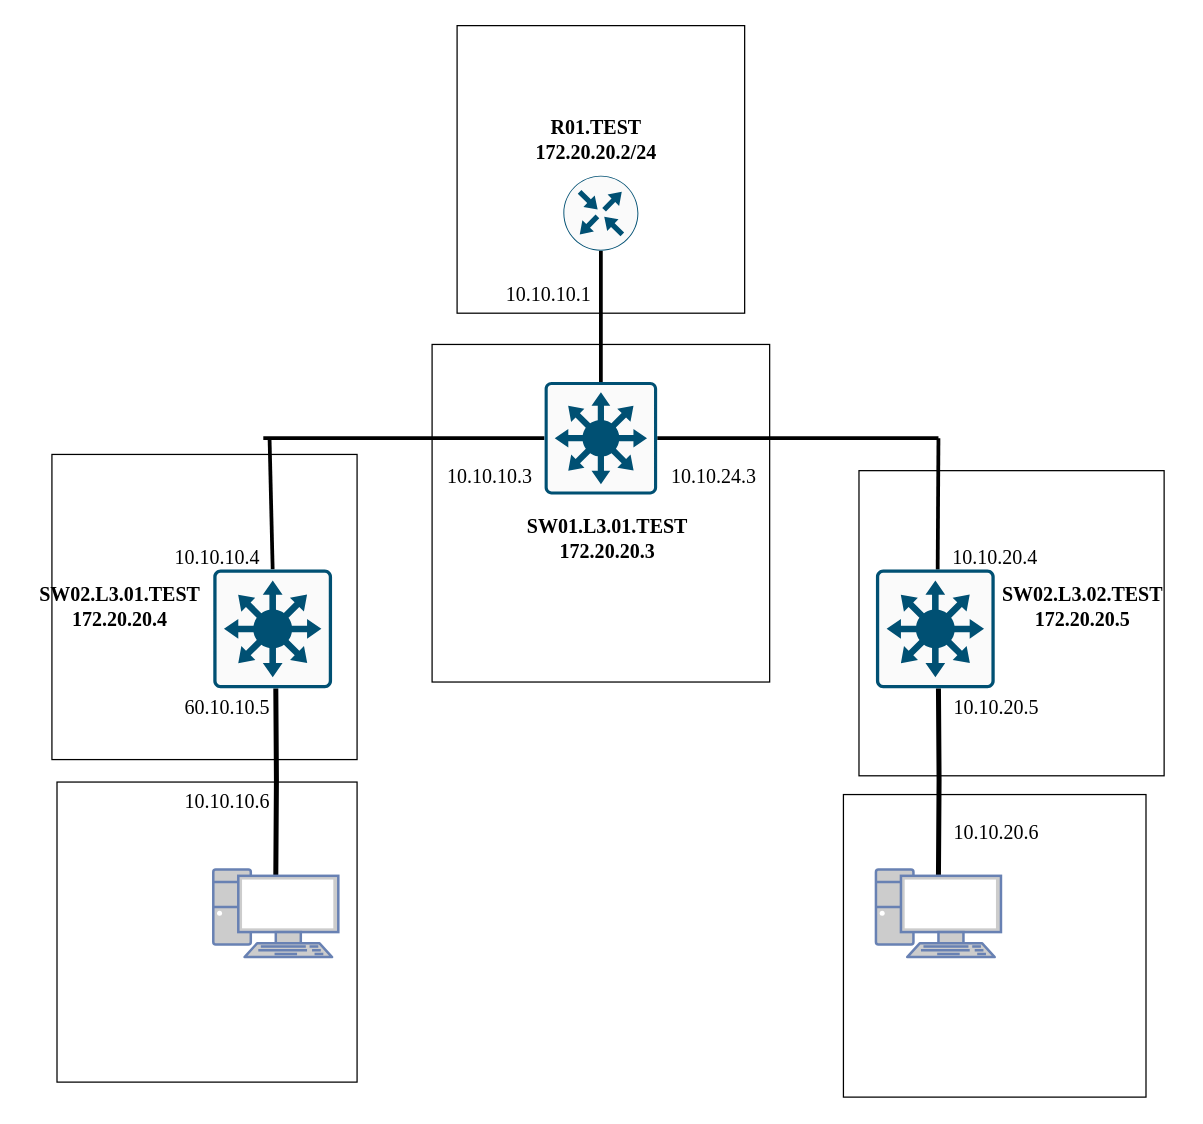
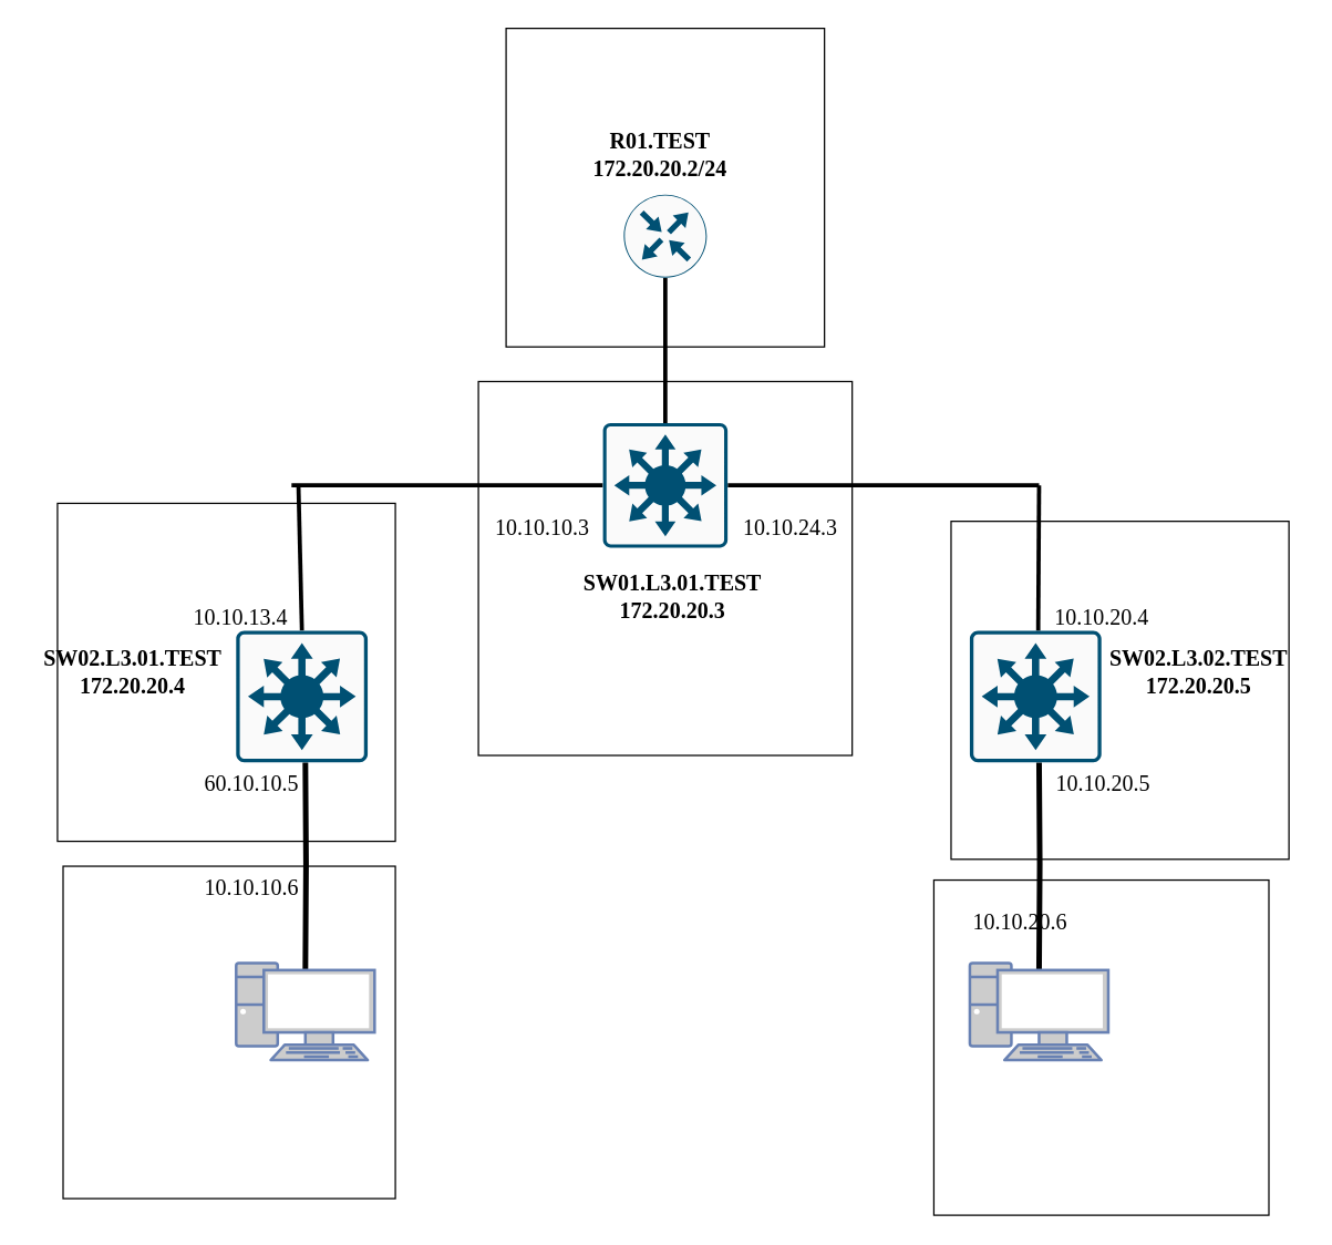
  <mxCell id="0" />
  <mxCell id="1" parent="0" />
  <mxCell id="2" value="" style="whiteSpace=wrap;html=1;aspect=fixed;fontSize=16;" vertex="1" parent="1"><mxGeometry x="45" y="625" width="240" height="240" as="geometry" /></mxCell>
  <mxCell id="3" value="" style="whiteSpace=wrap;html=1;aspect=fixed;fontSize=16;" vertex="1" parent="1"><mxGeometry x="40.94" y="362.97" width="244.06" height="244.06" as="geometry" /></mxCell>
  <mxCell id="4" value="" style="whiteSpace=wrap;html=1;aspect=fixed;fontSize=16;" vertex="1" parent="1"><mxGeometry x="674" y="635" width="242" height="242" as="geometry" /></mxCell>
  <mxCell id="5" value="" style="whiteSpace=wrap;html=1;aspect=fixed;fontSize=16;" vertex="1" parent="1"><mxGeometry x="686.44" y="375.94" width="244.06" height="244.06" as="geometry" /></mxCell>
  <mxCell id="6" value="" style="whiteSpace=wrap;html=1;aspect=fixed;fontSize=12;" parent="1" vertex="1"><mxGeometry x="345" y="275" width="270" height="270" as="geometry" /></mxCell>
  <mxCell id="7" value="" style="whiteSpace=wrap;html=1;aspect=fixed;" parent="1" vertex="1"><mxGeometry x="365" y="20" width="230" height="230" as="geometry" /></mxCell>
  <mxCell id="8" style="edgeStyle=orthogonalEdgeStyle;rounded=0;orthogonalLoop=1;jettySize=auto;html=1;entryX=0.5;entryY=0.07;entryDx=0;entryDy=0;entryPerimeter=0;strokeWidth=4;endArrow=none;endFill=0;" parent="1" target="10" edge="1"><mxGeometry relative="1" as="geometry"><mxPoint x="220" y="550" as="sourcePoint" /></mxGeometry></mxCell>
  <mxCell id="9" style="edgeStyle=orthogonalEdgeStyle;rounded=0;orthogonalLoop=1;jettySize=auto;html=1;entryX=0.5;entryY=0.07;entryDx=0;entryDy=0;entryPerimeter=0;strokeWidth=4;endArrow=none;endFill=0;" parent="1" target="11" edge="1"><mxGeometry relative="1" as="geometry"><mxPoint x="750" y="550" as="sourcePoint" /></mxGeometry></mxCell>
  <mxCell id="10" value="" style="fontColor=#0066CC;verticalAlign=top;verticalLabelPosition=bottom;labelPosition=center;align=center;html=1;outlineConnect=0;fillColor=#CCCCCC;strokeColor=#6881B3;gradientColor=none;gradientDirection=north;strokeWidth=2;shape=mxgraph.networks.pc;" parent="1" vertex="1"><mxGeometry x="170" y="695" width="100" height="70" as="geometry" /></mxCell>
  <mxCell id="11" value="" style="fontColor=#0066CC;verticalAlign=top;verticalLabelPosition=bottom;labelPosition=center;align=center;html=1;outlineConnect=0;fillColor=#CCCCCC;strokeColor=#6881B3;gradientColor=none;gradientDirection=north;strokeWidth=2;shape=mxgraph.networks.pc;" parent="1" vertex="1"><mxGeometry x="700" y="695" width="100" height="70" as="geometry" /></mxCell>
  <mxCell id="12" value="&lt;font face=&quot;Times New Roman&quot; style=&quot;&quot;&gt;&lt;b style=&quot;font-size: 16px;&quot;&gt;&lt;font style=&quot;font-size: 16px;&quot;&gt;R01.TEST&lt;br&gt;172.20.20.2/24&lt;/font&gt;&lt;br&gt;&lt;/b&gt;&lt;/font&gt;" style="text;html=1;align=center;verticalAlign=middle;resizable=0;points=[];autosize=1;strokeColor=none;fillColor=none;" parent="1" vertex="1"><mxGeometry x="416" y="81" width="120" height="60" as="geometry" /></mxCell>
  <mxCell id="13" value="&lt;b&gt;SW01.L3.01.TEST&lt;br&gt;172.20.20.3&lt;br&gt;&lt;/b&gt;" style="text;html=1;align=center;verticalAlign=middle;resizable=0;points=[];autosize=1;strokeColor=none;fillColor=none;fontSize=16;fontFamily=Times New Roman;" parent="1" vertex="1"><mxGeometry x="410" y="405" width="150" height="50" as="geometry" /></mxCell>
  <mxCell id="14" value="&lt;b&gt;SW02.L3.02.TEST&lt;br&gt;172.20.20.5&lt;br&gt;&lt;/b&gt;" style="text;html=1;align=center;verticalAlign=middle;resizable=0;points=[];autosize=1;strokeColor=none;fillColor=none;fontSize=16;fontFamily=Times New Roman;" parent="1" vertex="1"><mxGeometry x="790" y="460" width="150" height="50" as="geometry" /></mxCell>
  <mxCell id="15" value="&lt;b style=&quot;border-color: var(--border-color);&quot;&gt;SW02.L3.01.TEST&lt;br&gt;172.20.20.4&lt;br&gt;&lt;/b&gt;" style="text;html=1;align=center;verticalAlign=middle;resizable=0;points=[];autosize=1;strokeColor=none;fillColor=none;fontSize=16;fontFamily=Times New Roman;" parent="1" vertex="1"><mxGeometry x="20" y="460" width="150" height="50" as="geometry" /></mxCell>
  <mxCell id="16" style="rounded=0;orthogonalLoop=1;jettySize=auto;html=1;exitX=0.5;exitY=1;exitDx=0;exitDy=0;exitPerimeter=0;entryX=0.5;entryY=0;entryDx=0;entryDy=0;entryPerimeter=0;fontSize=12;endSize=8;endArrow=none;endFill=0;startSize=8;jumpSize=13;strokeWidth=3;" edge="1" parent="1" source="17" target="20"><mxGeometry relative="1" as="geometry" /></mxCell>
  <mxCell id="17" value="" style="sketch=0;points=[[0.5,0,0],[1,0.5,0],[0.5,1,0],[0,0.5,0],[0.145,0.145,0],[0.856,0.145,0],[0.855,0.856,0],[0.145,0.855,0]];verticalLabelPosition=bottom;html=1;verticalAlign=top;aspect=fixed;align=center;pointerEvents=1;shape=mxgraph.cisco19.rect;prIcon=router;fillColor=#FAFAFA;strokeColor=#005073;fontFamily=Times New Roman;fontSize=16;" parent="1" vertex="1"><mxGeometry x="450" y="140" width="60" height="60" as="geometry" /></mxCell>
  <mxCell id="18" style="edgeStyle=none;rounded=0;jumpSize=13;orthogonalLoop=1;jettySize=auto;html=1;strokeWidth=3;fontSize=16;endArrow=none;endFill=0;startSize=8;endSize=8;" edge="1" parent="1" source="20"><mxGeometry relative="1" as="geometry"><mxPoint x="750" y="350" as="targetPoint" /></mxGeometry></mxCell>
  <mxCell id="19" style="edgeStyle=none;rounded=0;jumpSize=13;orthogonalLoop=1;jettySize=auto;html=1;strokeWidth=3;fontSize=16;endArrow=none;endFill=0;startSize=8;endSize=8;" edge="1" parent="1" source="20"><mxGeometry relative="1" as="geometry"><mxPoint x="210" y="350" as="targetPoint" /></mxGeometry></mxCell>
  <mxCell id="20" value="" style="sketch=0;points=[[0.015,0.015,0],[0.985,0.015,0],[0.985,0.985,0],[0.015,0.985,0],[0.25,0,0],[0.5,0,0],[0.75,0,0],[1,0.25,0],[1,0.5,0],[1,0.75,0],[0.75,1,0],[0.5,1,0],[0.25,1,0],[0,0.75,0],[0,0.5,0],[0,0.25,0]];verticalLabelPosition=bottom;html=1;verticalAlign=top;aspect=fixed;align=center;pointerEvents=1;shape=mxgraph.cisco19.rect;prIcon=l3_switch;fillColor=#FAFAFA;strokeColor=#005073;fontFamily=Times New Roman;fontSize=16;" parent="1" vertex="1"><mxGeometry x="435" y="305" width="90" height="90" as="geometry" /></mxCell>
  <mxCell id="21" style="edgeStyle=none;rounded=0;jumpSize=13;orthogonalLoop=1;jettySize=auto;html=1;exitX=0.5;exitY=0;exitDx=0;exitDy=0;exitPerimeter=0;strokeWidth=3;fontSize=16;endArrow=none;endFill=0;startSize=8;endSize=8;" edge="1" parent="1" source="22"><mxGeometry relative="1" as="geometry"><mxPoint x="215" y="350" as="targetPoint" /></mxGeometry></mxCell>
  <mxCell id="22" value="" style="sketch=0;points=[[0.015,0.015,0],[0.985,0.015,0],[0.985,0.985,0],[0.015,0.985,0],[0.25,0,0],[0.5,0,0],[0.75,0,0],[1,0.25,0],[1,0.5,0],[1,0.75,0],[0.75,1,0],[0.5,1,0],[0.25,1,0],[0,0.75,0],[0,0.5,0],[0,0.25,0]];verticalLabelPosition=bottom;html=1;verticalAlign=top;aspect=fixed;align=center;pointerEvents=1;shape=mxgraph.cisco19.rect;prIcon=l3_switch;fillColor=#FAFAFA;strokeColor=#005073;fontFamily=Times New Roman;fontSize=16;" parent="1" vertex="1"><mxGeometry x="170" y="455" width="95" height="95" as="geometry" /></mxCell>
  <mxCell id="23" value="10.10.10.3" style="text;html=1;align=center;verticalAlign=middle;resizable=0;points=[];autosize=1;strokeColor=none;fillColor=none;fontSize=16;fontFamily=Times New Roman;" parent="1" vertex="1"><mxGeometry x="338" y="365" width="105" height="30" as="geometry" /></mxCell>
  <mxCell id="24" value="10.10.24.3" style="text;html=1;align=center;verticalAlign=middle;resizable=0;points=[];autosize=1;strokeColor=none;fillColor=none;fontSize=16;fontFamily=Times New Roman;" parent="1" vertex="1"><mxGeometry x="525" y="365" width="90" height="30" as="geometry" /></mxCell>
- <mxCell id="25" value="10.10.10.4" style="text;html=1;align=center;verticalAlign=middle;resizable=0;points=[];autosize=1;strokeColor=none;fillColor=none;fontSize=16;fontFamily=Times New Roman;" parent="1" vertex="1"><mxGeometry x="120" y="430" width="105" height="30" as="geometry" /></mxCell>
+ <mxCell id="25" value="10.10.13.4" style="text;html=1;align=center;verticalAlign=middle;resizable=0;points=[];autosize=1;strokeColor=none;fillColor=none;fontSize=16;fontFamily=Times New Roman;" parent="1" vertex="1"><mxGeometry x="120" y="430" width="105" height="30" as="geometry" /></mxCell>
  <mxCell id="26" value="10.10.20.4" style="text;html=1;align=center;verticalAlign=middle;resizable=0;points=[];autosize=1;strokeColor=none;fillColor=none;fontSize=16;fontFamily=Times New Roman;" parent="1" vertex="1"><mxGeometry x="750" y="430" width="90" height="30" as="geometry" /></mxCell>
  <mxCell id="27" value="60.10.10.5" style="text;html=1;align=center;verticalAlign=middle;resizable=0;points=[];autosize=1;strokeColor=none;fillColor=none;fontSize=16;fontFamily=Times New Roman;" parent="1" vertex="1"><mxGeometry x="128" y="550" width="105" height="30" as="geometry" /></mxCell>
  <mxCell id="28" value="10.10.10.6" style="text;html=1;align=center;verticalAlign=middle;resizable=0;points=[];autosize=1;strokeColor=none;fillColor=none;fontSize=16;fontFamily=Times New Roman;" parent="1" vertex="1"><mxGeometry x="128" y="625" width="105" height="30" as="geometry" /></mxCell>
  <mxCell id="29" value="10.10.20.5" style="text;html=1;align=center;verticalAlign=middle;resizable=0;points=[];autosize=1;strokeColor=none;fillColor=none;fontSize=16;fontFamily=Times New Roman;" parent="1" vertex="1"><mxGeometry x="743" y="550" width="105" height="30" as="geometry" /></mxCell>
- <mxCell id="30" value="10.10.20.6" style="text;html=1;align=center;verticalAlign=middle;resizable=0;points=[];autosize=1;strokeColor=none;fillColor=none;fontSize=16;fontFamily=Times New Roman;" parent="1" vertex="1"><mxGeometry x="743" y="650" width="105" height="30" as="geometry" /></mxCell>
- <mxCell id="31" value="&lt;font style=&quot;font-size: 16px;&quot;&gt;10.10.10.1&lt;/font&gt;" style="text;html=1;align=center;verticalAlign=middle;resizable=0;points=[];autosize=1;strokeColor=none;fillColor=none;fontSize=16;fontFamily=Times New Roman;" parent="1" vertex="1"><mxGeometry x="385" y="220" width="105" height="30" as="geometry" /></mxCell>
+ <mxCell id="30" value="10.10.20.6" style="text;html=1;align=center;verticalAlign=middle;resizable=0;points=[];autosize=1;strokeColor=none;fillColor=none;fontSize=16;fontFamily=Times New Roman;" parent="1" vertex="1"><mxGeometry x="683" y="650" width="105" height="30" as="geometry" /></mxCell>
  <mxCell id="32" value="" style="endArrow=none;html=1;rounded=0;strokeWidth=3;fontSize=16;startSize=8;endSize=8;jumpSize=13;exitX=-0.007;exitY=0.844;exitDx=0;exitDy=0;exitPerimeter=0;" edge="1" parent="1" source="26"><mxGeometry width="50" height="50" relative="1" as="geometry"><mxPoint x="727.5" y="405" as="sourcePoint" /><mxPoint x="750" y="350" as="targetPoint" /></mxGeometry></mxCell>
  <mxCell id="33" value="" style="sketch=0;points=[[0.015,0.015,0],[0.985,0.015,0],[0.985,0.985,0],[0.015,0.985,0],[0.25,0,0],[0.5,0,0],[0.75,0,0],[1,0.25,0],[1,0.5,0],[1,0.75,0],[0.75,1,0],[0.5,1,0],[0.25,1,0],[0,0.75,0],[0,0.5,0],[0,0.25,0]];verticalLabelPosition=bottom;html=1;verticalAlign=top;aspect=fixed;align=center;pointerEvents=1;shape=mxgraph.cisco19.rect;prIcon=l3_switch;fillColor=#FAFAFA;strokeColor=#005073;fontFamily=Times New Roman;fontSize=16;" vertex="1" parent="1"><mxGeometry x="700" y="455" width="95" height="95" as="geometry" /></mxCell>
